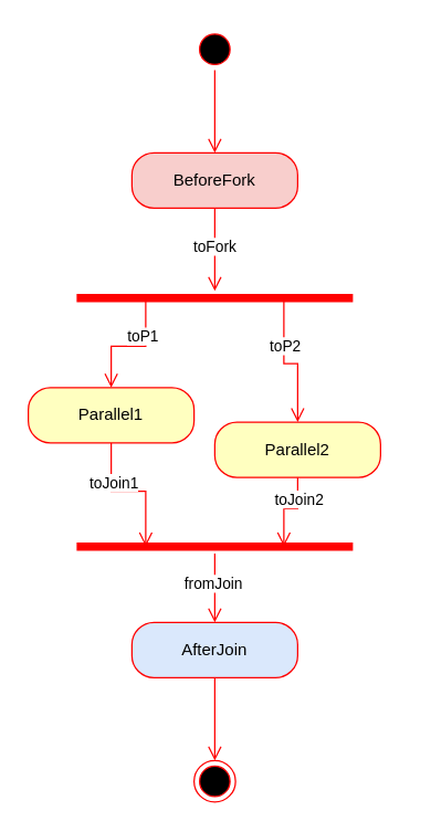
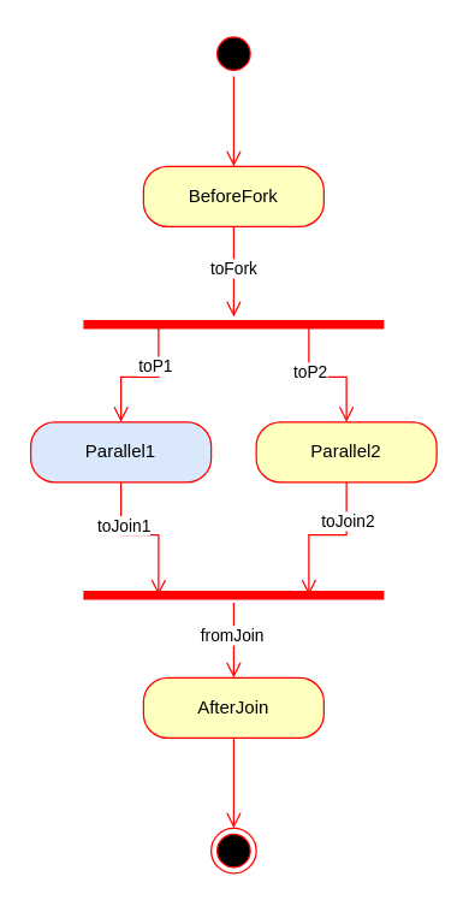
  <mxCell id="0" />
  <mxCell id="1" parent="0" />
  <mxCell id="2" value="" style="ellipse;html=1;shape=startState;fillColor=#000000;strokeColor=#ff0000;" parent="1" vertex="1"><mxGeometry x="140" y="20" width="30" height="30" as="geometry" /></mxCell>
  <mxCell id="3" value="" style="edgeStyle=orthogonalEdgeStyle;html=1;verticalAlign=bottom;endArrow=open;endSize=8;strokeColor=#ff0000;rounded=0;entryX=0.5;entryY=0;entryDx=0;entryDy=0;" parent="1" source="2" target="4" edge="1"><mxGeometry relative="1" as="geometry"><mxPoint x="155" y="110" as="targetPoint" /></mxGeometry></mxCell>
- <mxCell id="4" value="BeforeFork" style="rounded=1;whiteSpace=wrap;html=1;arcSize=40;fontColor=#000000;fillColor=#f8cecc;strokeColor=#ff0000;" parent="1" vertex="1"><mxGeometry x="95" y="110" width="120" height="40" as="geometry" /></mxCell>
+ <mxCell id="4" value="BeforeFork" style="rounded=1;whiteSpace=wrap;html=1;arcSize=40;fontColor=#000000;fillColor=#ffffc0;strokeColor=#ff0000;" parent="1" vertex="1"><mxGeometry x="95" y="110" width="120" height="40" as="geometry" /></mxCell>
  <mxCell id="5" value="" style="edgeStyle=orthogonalEdgeStyle;html=1;verticalAlign=bottom;endArrow=open;endSize=8;strokeColor=#ff0000;rounded=0;" parent="1" source="4" target="7" edge="1"><mxGeometry relative="1" as="geometry"><mxPoint x="140" y="240" as="targetPoint" /></mxGeometry></mxCell>
  <mxCell id="6" value="toFork" style="edgeLabel;html=1;align=center;verticalAlign=middle;resizable=0;points=[];" vertex="1" connectable="0" parent="5"><mxGeometry x="-0.107" y="-1" relative="1" as="geometry"><mxPoint as="offset" /></mxGeometry></mxCell>
  <mxCell id="7" value="" style="shape=line;html=1;strokeWidth=6;strokeColor=#ff0000;" parent="1" vertex="1"><mxGeometry x="55" y="210" width="200" height="10" as="geometry" /></mxCell>
  <mxCell id="8" value="" style="edgeStyle=orthogonalEdgeStyle;html=1;verticalAlign=bottom;endArrow=open;endSize=8;strokeColor=#ff0000;rounded=0;exitX=0.25;exitY=0.5;exitDx=0;exitDy=0;exitPerimeter=0;" parent="1" source="7" target="10" edge="1"><mxGeometry relative="1" as="geometry"><mxPoint x="105" y="310" as="targetPoint" /></mxGeometry></mxCell>
  <mxCell id="9" value="toP1" style="edgeLabel;html=1;align=center;verticalAlign=middle;resizable=0;points=[];" vertex="1" connectable="0" parent="8"><mxGeometry x="-0.404" y="-3" relative="1" as="geometry"><mxPoint as="offset" /></mxGeometry></mxCell>
- <mxCell id="10" value="Parallel1" style="rounded=1;whiteSpace=wrap;html=1;arcSize=40;fontColor=#000000;fillColor=#ffffc0;strokeColor=#ff0000;" parent="1" vertex="1"><mxGeometry x="20" y="280" width="120" height="40" as="geometry" /></mxCell>
- <mxCell id="11" value="Parallel2" style="rounded=1;whiteSpace=wrap;html=1;arcSize=40;fontColor=#000000;fillColor=#ffffc0;strokeColor=#ff0000;" parent="1" vertex="1"><mxGeometry x="155" y="305" width="120" height="40" as="geometry" /></mxCell>
+ <mxCell id="10" value="Parallel1" style="rounded=1;whiteSpace=wrap;html=1;arcSize=40;fontColor=#000000;fillColor=#dae8fc;strokeColor=#ff0000;" parent="1" vertex="1"><mxGeometry x="20" y="280" width="120" height="40" as="geometry" /></mxCell>
+ <mxCell id="11" value="Parallel2" style="rounded=1;whiteSpace=wrap;html=1;arcSize=40;fontColor=#000000;fillColor=#ffffc0;strokeColor=#ff0000;" parent="1" vertex="1"><mxGeometry x="170" y="280" width="120" height="40" as="geometry" /></mxCell>
  <mxCell id="12" value="" style="edgeStyle=orthogonalEdgeStyle;html=1;verticalAlign=bottom;endArrow=open;endSize=8;strokeColor=#ff0000;rounded=0;entryX=0.75;entryY=0.5;entryDx=0;entryDy=0;entryPerimeter=0;" parent="1" source="11" target="16" edge="1"><mxGeometry relative="1" as="geometry"><mxPoint x="240" y="380" as="targetPoint" /></mxGeometry></mxCell>
  <mxCell id="13" value="toJoin2" style="edgeLabel;html=1;align=center;verticalAlign=middle;resizable=0;points=[];" vertex="1" connectable="0" parent="12"><mxGeometry x="-0.504" relative="1" as="geometry"><mxPoint as="offset" /></mxGeometry></mxCell>
  <mxCell id="14" value="" style="edgeStyle=orthogonalEdgeStyle;html=1;verticalAlign=bottom;endArrow=open;endSize=8;strokeColor=#ff0000;rounded=0;exitX=0.75;exitY=0.5;exitDx=0;exitDy=0;exitPerimeter=0;entryX=0.5;entryY=0;entryDx=0;entryDy=0;" parent="1" source="7" target="11" edge="1"><mxGeometry relative="1" as="geometry"><mxPoint x="115" y="290" as="targetPoint" /><mxPoint x="115" y="225" as="sourcePoint" /></mxGeometry></mxCell>
  <mxCell id="15" value="toP2" style="edgeLabel;html=1;align=center;verticalAlign=middle;resizable=0;points=[];" vertex="1" connectable="0" parent="14"><mxGeometry x="-0.316" relative="1" as="geometry"><mxPoint as="offset" /></mxGeometry></mxCell>
  <mxCell id="16" value="" style="shape=line;html=1;strokeWidth=6;strokeColor=#ff0000;" parent="1" vertex="1"><mxGeometry x="55" y="390" width="200" height="10" as="geometry" /></mxCell>
  <mxCell id="17" value="" style="edgeStyle=orthogonalEdgeStyle;html=1;verticalAlign=bottom;endArrow=open;endSize=8;strokeColor=#ff0000;rounded=0;entryX=0.5;entryY=0;entryDx=0;entryDy=0;" parent="1" source="16" target="21" edge="1"><mxGeometry relative="1" as="geometry"><mxPoint x="155" y="470" as="targetPoint" /></mxGeometry></mxCell>
  <mxCell id="18" value="fromJoin" style="edgeLabel;html=1;align=center;verticalAlign=middle;resizable=0;points=[];" vertex="1" connectable="0" parent="17"><mxGeometry x="-0.168" y="-2" relative="1" as="geometry"><mxPoint as="offset" /></mxGeometry></mxCell>
  <mxCell id="19" value="" style="edgeStyle=orthogonalEdgeStyle;html=1;verticalAlign=bottom;endArrow=open;endSize=8;strokeColor=#ff0000;rounded=0;entryX=0.25;entryY=0.5;entryDx=0;entryDy=0;entryPerimeter=0;exitX=0.5;exitY=1;exitDx=0;exitDy=0;" parent="1" source="10" target="16" edge="1"><mxGeometry relative="1" as="geometry"><mxPoint x="215" y="405" as="targetPoint" /><mxPoint x="240" y="330" as="sourcePoint" /></mxGeometry></mxCell>
  <mxCell id="20" value="toJoin1" style="edgeLabel;html=1;align=center;verticalAlign=middle;resizable=0;points=[];" vertex="1" connectable="0" parent="19"><mxGeometry x="-0.444" y="1" relative="1" as="geometry"><mxPoint as="offset" /></mxGeometry></mxCell>
- <mxCell id="21" value="AfterJoin" style="rounded=1;whiteSpace=wrap;html=1;arcSize=40;fontColor=#000000;fillColor=#dae8fc;strokeColor=#ff0000;" parent="1" vertex="1"><mxGeometry x="95" y="450" width="120" height="40" as="geometry" /></mxCell>
+ <mxCell id="21" value="AfterJoin" style="rounded=1;whiteSpace=wrap;html=1;arcSize=40;fontColor=#000000;fillColor=#ffffc0;strokeColor=#ff0000;" parent="1" vertex="1"><mxGeometry x="95" y="450" width="120" height="40" as="geometry" /></mxCell>
  <mxCell id="22" value="" style="edgeStyle=orthogonalEdgeStyle;html=1;verticalAlign=bottom;endArrow=open;endSize=8;strokeColor=#ff0000;rounded=0;entryX=0.5;entryY=0;entryDx=0;entryDy=0;" parent="1" source="21" target="23" edge="1"><mxGeometry relative="1" as="geometry"><mxPoint x="155" y="550" as="targetPoint" /></mxGeometry></mxCell>
  <mxCell id="23" value="" style="ellipse;html=1;shape=endState;fillColor=#000000;strokeColor=#ff0000;" parent="1" vertex="1"><mxGeometry x="140" y="550" width="30" height="30" as="geometry" /></mxCell>
